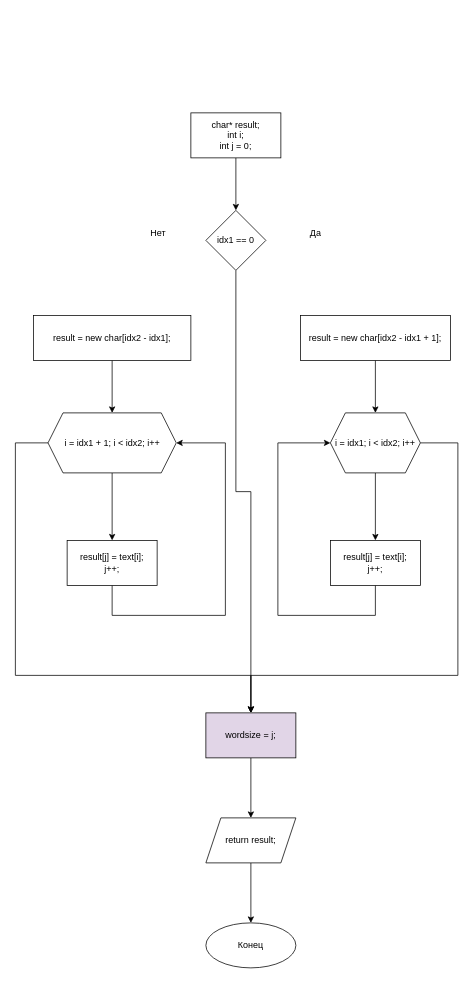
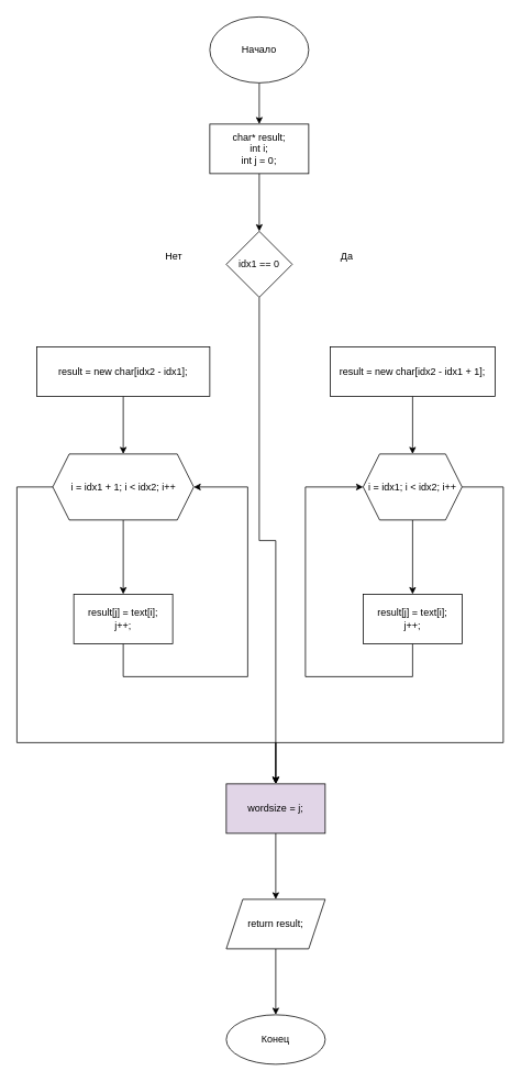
  <mxCell id="0" />
  <mxCell id="1" parent="0" />
+ <mxCell id="2" value="" style="edgeStyle=orthogonalEdgeStyle;rounded=0;orthogonalLoop=1;jettySize=auto;html=1;" edge="1" parent="1" source="3" target="5"><mxGeometry relative="1" as="geometry" /></mxCell>
+ <mxCell id="3" value="Начало" style="ellipse;whiteSpace=wrap;html=1;" vertex="1" parent="1"><mxGeometry x="254" y="20" width="120" height="80" as="geometry" /></mxCell>
  <mxCell id="4" value="" style="edgeStyle=orthogonalEdgeStyle;rounded=0;orthogonalLoop=1;jettySize=auto;html=1;" edge="1" parent="1" source="5" target="7"><mxGeometry relative="1" as="geometry" /></mxCell>
  <mxCell id="5" value="char* result;&lt;br&gt;int i;&lt;br&gt;int j = 0;" style="whiteSpace=wrap;html=1;" vertex="1" parent="1"><mxGeometry x="254" y="150" width="120" height="60" as="geometry" /></mxCell>
  <mxCell id="6" value="" style="edgeStyle=orthogonalEdgeStyle;rounded=0;orthogonalLoop=1;jettySize=auto;html=1;" edge="1" parent="1" source="7" target="24"><mxGeometry relative="1" as="geometry" /></mxCell>
  <mxCell id="7" value="idx1 == 0" style="rhombus;whiteSpace=wrap;html=1;" vertex="1" parent="1"><mxGeometry x="274" y="280" width="80" height="80" as="geometry" /></mxCell>
  <mxCell id="8" value="" style="edgeStyle=orthogonalEdgeStyle;rounded=0;orthogonalLoop=1;jettySize=auto;html=1;" edge="1" parent="1" source="9" target="12"><mxGeometry relative="1" as="geometry" /></mxCell>
  <mxCell id="9" value="result = new char[idx2 - idx1 + 1];" style="whiteSpace=wrap;html=1;" vertex="1" parent="1"><mxGeometry x="400" y="420" width="200" height="60" as="geometry" /></mxCell>
  <mxCell id="10" value="" style="edgeStyle=orthogonalEdgeStyle;rounded=0;orthogonalLoop=1;jettySize=auto;html=1;" edge="1" parent="1" source="12" target="14"><mxGeometry relative="1" as="geometry" /></mxCell>
  <mxCell id="11" style="edgeStyle=orthogonalEdgeStyle;rounded=0;orthogonalLoop=1;jettySize=auto;html=1;entryX=0.5;entryY=0;entryDx=0;entryDy=0;" edge="1" parent="1" source="12" target="24"><mxGeometry relative="1" as="geometry"><mxPoint x="340" y="900" as="targetPoint" /><Array as="points"><mxPoint x="610" y="590" /><mxPoint x="610" y="900" /><mxPoint x="334" y="900" /></Array></mxGeometry></mxCell>
  <mxCell id="12" value="i = idx1; i &lt; idx2; i++" style="shape=hexagon;perimeter=hexagonPerimeter2;whiteSpace=wrap;html=1;fixedSize=1;" vertex="1" parent="1"><mxGeometry x="440" y="550" width="120" height="80" as="geometry" /></mxCell>
  <mxCell id="13" style="edgeStyle=orthogonalEdgeStyle;rounded=0;orthogonalLoop=1;jettySize=auto;html=1;entryX=0;entryY=0.5;entryDx=0;entryDy=0;" edge="1" parent="1" source="14" target="12"><mxGeometry relative="1" as="geometry"><mxPoint x="370" y="601.6" as="targetPoint" /><Array as="points"><mxPoint x="500" y="820" /><mxPoint x="370" y="820" /><mxPoint x="370" y="590" /></Array></mxGeometry></mxCell>
  <mxCell id="14" value="result[j] = text[i];&lt;br&gt;j++;" style="whiteSpace=wrap;html=1;" vertex="1" parent="1"><mxGeometry x="440" y="720" width="120" height="60" as="geometry" /></mxCell>
  <mxCell id="15" value="Да" style="text;html=1;align=center;verticalAlign=middle;resizable=0;points=[];autosize=1;strokeColor=none;fillColor=none;" vertex="1" parent="1"><mxGeometry x="405" y="300" width="30" height="20" as="geometry" /></mxCell>
  <mxCell id="16" value="" style="edgeStyle=orthogonalEdgeStyle;rounded=0;orthogonalLoop=1;jettySize=auto;html=1;" edge="1" parent="1" source="17" target="20"><mxGeometry relative="1" as="geometry" /></mxCell>
  <mxCell id="17" value="result = new char[idx2 - idx1];" style="whiteSpace=wrap;html=1;" vertex="1" parent="1"><mxGeometry x="44" y="420" width="210" height="60" as="geometry" /></mxCell>
  <mxCell id="18" value="" style="edgeStyle=orthogonalEdgeStyle;rounded=0;orthogonalLoop=1;jettySize=auto;html=1;" edge="1" parent="1" source="20" target="22"><mxGeometry relative="1" as="geometry" /></mxCell>
  <mxCell id="19" style="edgeStyle=orthogonalEdgeStyle;rounded=0;orthogonalLoop=1;jettySize=auto;html=1;" edge="1" parent="1" source="20" target="24"><mxGeometry relative="1" as="geometry"><mxPoint x="340" y="900" as="targetPoint" /><Array as="points"><mxPoint x="20" y="590" /><mxPoint x="20" y="900" /></Array></mxGeometry></mxCell>
  <mxCell id="20" value="i = idx1 + 1; i &lt; idx2; i++" style="shape=hexagon;perimeter=hexagonPerimeter2;whiteSpace=wrap;html=1;fixedSize=1;" vertex="1" parent="1"><mxGeometry x="63.5" y="550" width="171" height="80" as="geometry" /></mxCell>
  <mxCell id="21" style="edgeStyle=orthogonalEdgeStyle;rounded=0;orthogonalLoop=1;jettySize=auto;html=1;entryX=1;entryY=0.5;entryDx=0;entryDy=0;" edge="1" parent="1" source="22" target="20"><mxGeometry relative="1" as="geometry"><mxPoint x="300" y="580" as="targetPoint" /><Array as="points"><mxPoint x="149" y="820" /><mxPoint x="300" y="820" /><mxPoint x="300" y="590" /></Array></mxGeometry></mxCell>
  <mxCell id="22" value="result[j] = text[i];&lt;br&gt;j++;" style="whiteSpace=wrap;html=1;" vertex="1" parent="1"><mxGeometry x="89" y="720" width="120" height="60" as="geometry" /></mxCell>
  <mxCell id="23" value="" style="edgeStyle=orthogonalEdgeStyle;rounded=0;orthogonalLoop=1;jettySize=auto;html=1;" edge="1" parent="1" source="24" target="26"><mxGeometry relative="1" as="geometry" /></mxCell>
  <mxCell id="24" value="wordsize = j;" style="rounded=0;whiteSpace=wrap;html=1;fillColor=#e1d5e7;" vertex="1" parent="1"><mxGeometry x="274" y="950" width="120" height="60" as="geometry" /></mxCell>
  <mxCell id="25" value="" style="edgeStyle=orthogonalEdgeStyle;rounded=0;orthogonalLoop=1;jettySize=auto;html=1;" edge="1" parent="1" source="26" target="27"><mxGeometry relative="1" as="geometry" /></mxCell>
  <mxCell id="26" value="return result;" style="shape=parallelogram;perimeter=parallelogramPerimeter;whiteSpace=wrap;html=1;fixedSize=1;rounded=0;" vertex="1" parent="1"><mxGeometry x="274" y="1090" width="120" height="60" as="geometry" /></mxCell>
  <mxCell id="27" value="Конец" style="ellipse;whiteSpace=wrap;html=1;rounded=0;" vertex="1" parent="1"><mxGeometry x="274" y="1230" width="120" height="60" as="geometry" /></mxCell>
  <mxCell id="28" value="Нет" style="text;html=1;align=center;verticalAlign=middle;resizable=0;points=[];autosize=1;strokeColor=none;fillColor=none;" vertex="1" parent="1"><mxGeometry x="190" y="300" width="40" height="20" as="geometry" /></mxCell>
